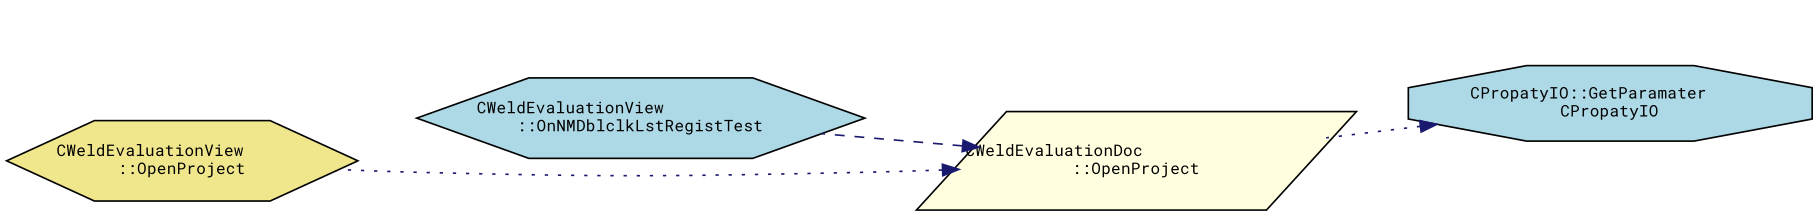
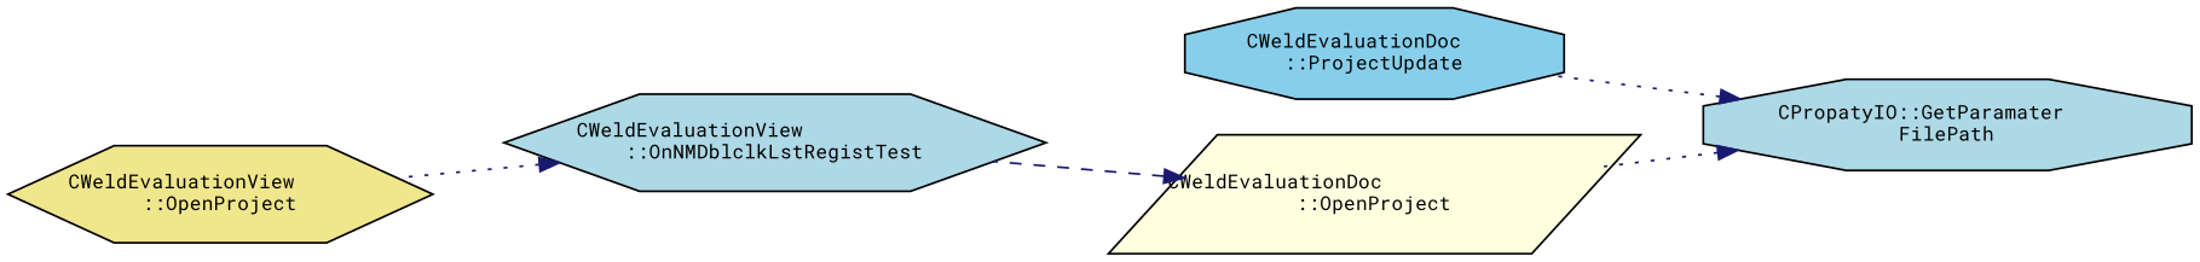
  digraph {
    fontname="Roboto Mono"
    rankdir=RL
    node [color=black fillcolor=lightblue fontname="Roboto Mono" fontsize=10 shape=octagon style=filled]
    edge [color=midnightblue dir=back fontname="Roboto Mono" fontsize=10 labelfontname=Helvetica labelfontsize=10 style=dotted]
-   n1 [fontcolor=black height=0.2 label="CPropatyIO::GetParamater\lCPropatyIO" width=0.4]
+   n1 [fontcolor=black height=0.2 label="CPropatyIO::GetParamater\lFilePath" width=0.4]
+   n2 [fillcolor=skyblue height=0.2 label="CWeldEvaluationDoc\l::ProjectUpdate" width=0.4]
    n3 [fillcolor=lightyellow height=0.2 label="CWeldEvaluationDoc\l::OpenProject" shape=parallelogram width=0.4]
    n4 [height=0.2 label="CWeldEvaluationView\l::OnNMDblclkLstRegistTest" shape=hexagon width=0.4]
    n5 [fillcolor=khaki height=0.2 label="CWeldEvaluationView\l::OpenProject" shape=hexagon width=0.4]
+   n1 -> n2
    n1 -> n3
    n3 -> n4 [style=dashed]
-   n3 -> n5
+   n4 -> n5
  }
